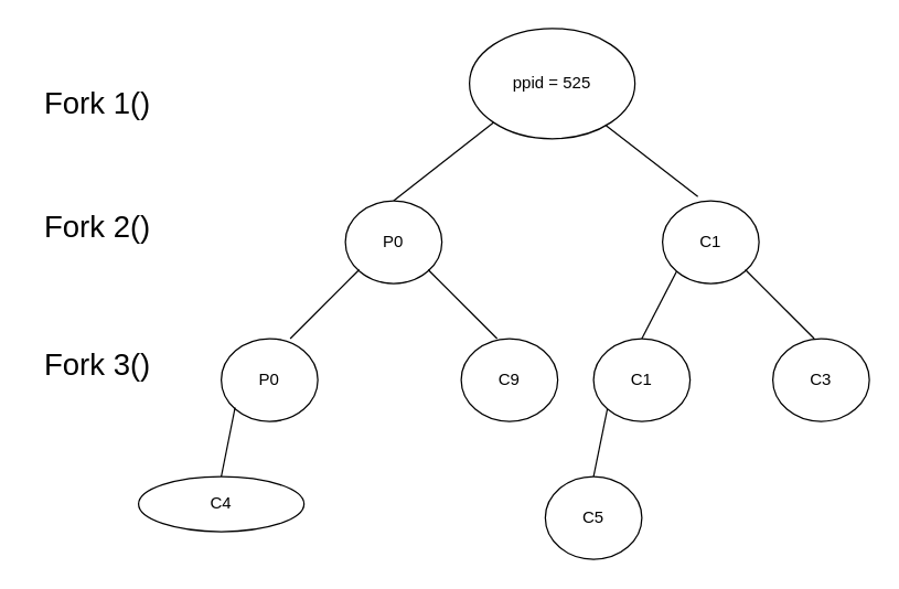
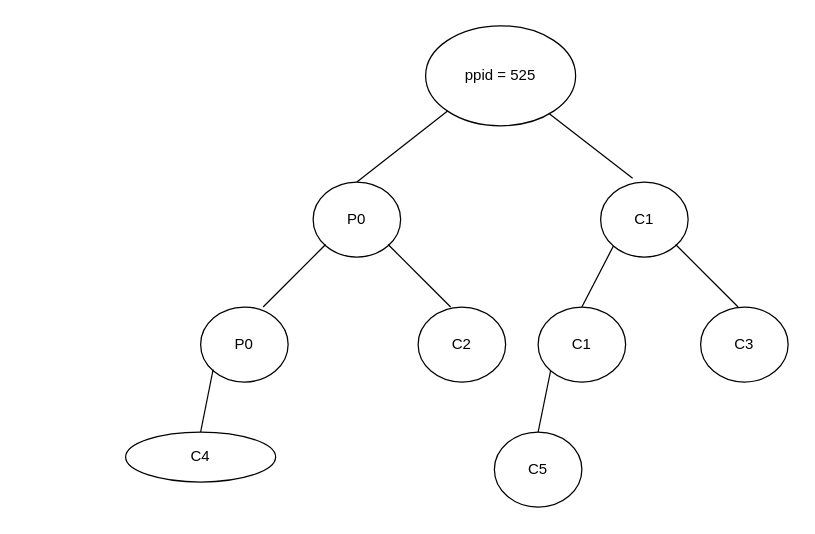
  <mxCell id="0" />
  <mxCell id="1" parent="0" />
  <mxCell id="2" value="ppid = 525" style="ellipse;whiteSpace=wrap;html=1;" vertex="1" parent="1"><mxGeometry x="340" y="20" width="120" height="80" as="geometry" /></mxCell>
  <mxCell id="3" value="" style="endArrow=none;html=1;rounded=0;exitX=0.5;exitY=0;exitDx=0;exitDy=0;entryX=0;entryY=1;entryDx=0;entryDy=0;" edge="1" parent="1" source="6" target="2"><mxGeometry width="50" height="50" relative="1" as="geometry"><mxPoint x="320" y="155" as="sourcePoint" /><mxPoint x="370" y="105" as="targetPoint" /></mxGeometry></mxCell>
  <mxCell id="4" value="C1" style="ellipse;whiteSpace=wrap;html=1;" vertex="1" parent="1"><mxGeometry x="480" y="145" width="70" height="60" as="geometry" /></mxCell>
  <mxCell id="5" value="" style="endArrow=none;html=1;rounded=0;exitX=0.366;exitY=-0.05;exitDx=0;exitDy=0;exitPerimeter=0;" edge="1" parent="1" source="4" target="2"><mxGeometry width="50" height="50" relative="1" as="geometry"><mxPoint x="480" y="145" as="sourcePoint" /><mxPoint x="450" y="105" as="targetPoint" /></mxGeometry></mxCell>
  <mxCell id="6" value="P0" style="ellipse;whiteSpace=wrap;html=1;" vertex="1" parent="1"><mxGeometry x="250" y="145" width="70" height="60" as="geometry" /></mxCell>
- <mxCell id="7" value="&lt;font style=&quot;font-size: 22px;&quot;&gt;Fork 1()&lt;/font&gt;" style="text;html=1;align=center;verticalAlign=middle;resizable=0;points=[];autosize=1;strokeColor=none;fillColor=none;" vertex="1" parent="1"><mxGeometry x="20" y="55" width="100" height="40" as="geometry" /></mxCell>
- <mxCell id="8" value="&lt;font style=&quot;font-size: 22px;&quot;&gt;Fork 2()&lt;/font&gt;" style="text;html=1;align=center;verticalAlign=middle;resizable=0;points=[];autosize=1;strokeColor=none;fillColor=none;" vertex="1" parent="1"><mxGeometry x="20" y="145" width="100" height="40" as="geometry" /></mxCell>
  <mxCell id="9" value="" style="endArrow=none;html=1;rounded=0;" edge="1" parent="1"><mxGeometry width="50" height="50" relative="1" as="geometry"><mxPoint x="210" y="245" as="sourcePoint" /><mxPoint x="260" y="195" as="targetPoint" /></mxGeometry></mxCell>
  <mxCell id="10" value="" style="endArrow=none;html=1;rounded=0;" edge="1" parent="1"><mxGeometry width="50" height="50" relative="1" as="geometry"><mxPoint x="360" y="245" as="sourcePoint" /><mxPoint x="310" y="195" as="targetPoint" /></mxGeometry></mxCell>
- <mxCell id="11" value="C9" style="ellipse;whiteSpace=wrap;html=1;" vertex="1" parent="1"><mxGeometry x="334" y="245" width="70" height="60" as="geometry" /></mxCell>
+ <mxCell id="11" value="C2" style="ellipse;whiteSpace=wrap;html=1;" vertex="1" parent="1"><mxGeometry x="334" y="245" width="70" height="60" as="geometry" /></mxCell>
  <mxCell id="12" value="P0" style="ellipse;whiteSpace=wrap;html=1;" vertex="1" parent="1"><mxGeometry x="160" y="245" width="70" height="60" as="geometry" /></mxCell>
  <mxCell id="13" value="C1" style="ellipse;whiteSpace=wrap;html=1;" vertex="1" parent="1"><mxGeometry x="430" y="245" width="70" height="60" as="geometry" /></mxCell>
  <mxCell id="14" value="" style="endArrow=none;html=1;rounded=0;entryX=0;entryY=1;entryDx=0;entryDy=0;exitX=0.5;exitY=0;exitDx=0;exitDy=0;" edge="1" parent="1" source="13" target="4"><mxGeometry width="50" height="50" relative="1" as="geometry"><mxPoint x="460" y="255" as="sourcePoint" /><mxPoint x="510" y="205" as="targetPoint" /></mxGeometry></mxCell>
  <mxCell id="15" value="C3" style="ellipse;whiteSpace=wrap;html=1;" vertex="1" parent="1"><mxGeometry x="560" y="245" width="70" height="60" as="geometry" /></mxCell>
  <mxCell id="16" value="" style="endArrow=none;html=1;rounded=0;" edge="1" parent="1"><mxGeometry width="50" height="50" relative="1" as="geometry"><mxPoint x="590" y="245" as="sourcePoint" /><mxPoint x="540" y="195" as="targetPoint" /></mxGeometry></mxCell>
  <mxCell id="17" value="" style="endArrow=none;html=1;rounded=0;exitX=0.5;exitY=0;exitDx=0;exitDy=0;" edge="1" parent="1" source="18"><mxGeometry width="50" height="50" relative="1" as="geometry"><mxPoint x="120" y="345" as="sourcePoint" /><mxPoint x="170" y="295" as="targetPoint" /></mxGeometry></mxCell>
  <mxCell id="18" value="C4" style="ellipse;whiteSpace=wrap;html=1;" vertex="1" parent="1"><mxGeometry x="100" y="345" width="120" height="40" as="geometry" /></mxCell>
- <mxCell id="19" value="&lt;font style=&quot;font-size: 22px;&quot;&gt;Fork 3()&lt;/font&gt;" style="text;html=1;align=center;verticalAlign=middle;resizable=0;points=[];autosize=1;strokeColor=none;fillColor=none;" vertex="1" parent="1"><mxGeometry x="20" y="245" width="100" height="40" as="geometry" /></mxCell>
  <mxCell id="20" value="C5" style="ellipse;whiteSpace=wrap;html=1;" vertex="1" parent="1"><mxGeometry x="395" y="345" width="70" height="60" as="geometry" /></mxCell>
  <mxCell id="21" value="" style="endArrow=none;html=1;rounded=0;entryX=0;entryY=1;entryDx=0;entryDy=0;exitX=0.5;exitY=0;exitDx=0;exitDy=0;" edge="1" parent="1" source="20"><mxGeometry width="50" height="50" relative="1" as="geometry"><mxPoint x="410" y="355" as="sourcePoint" /><mxPoint x="440" y="296" as="targetPoint" /></mxGeometry></mxCell>
